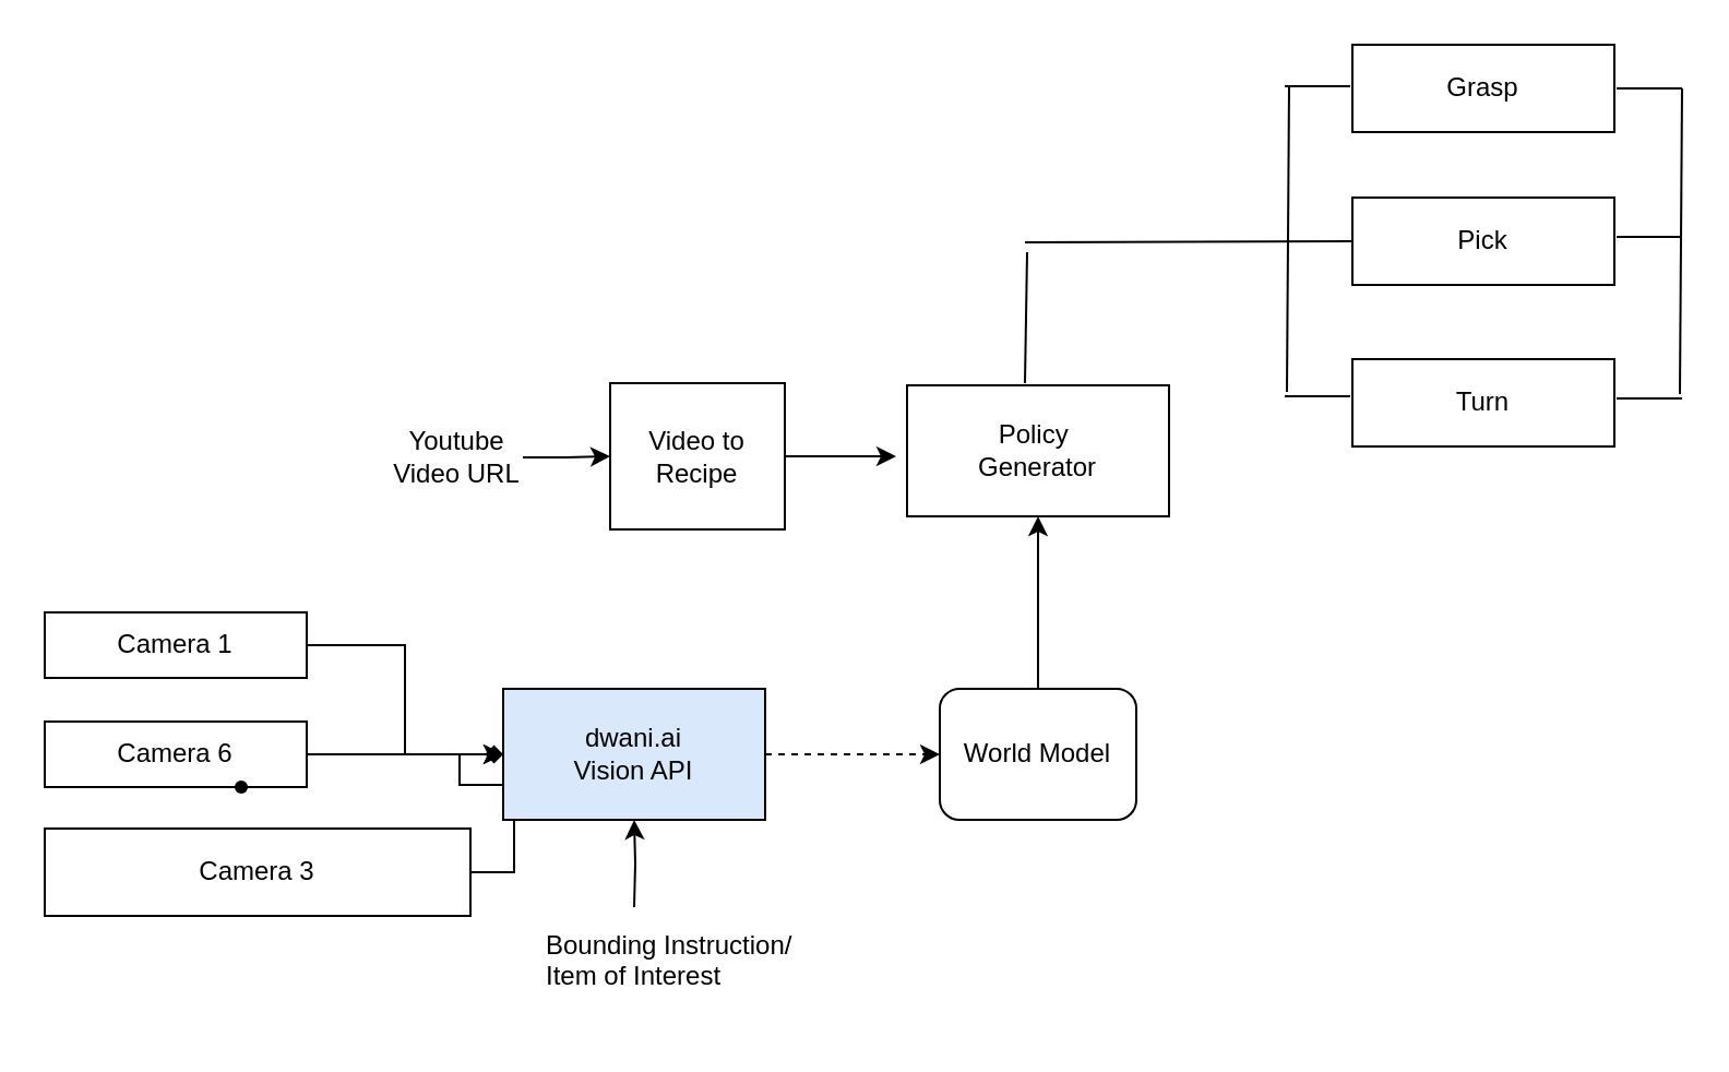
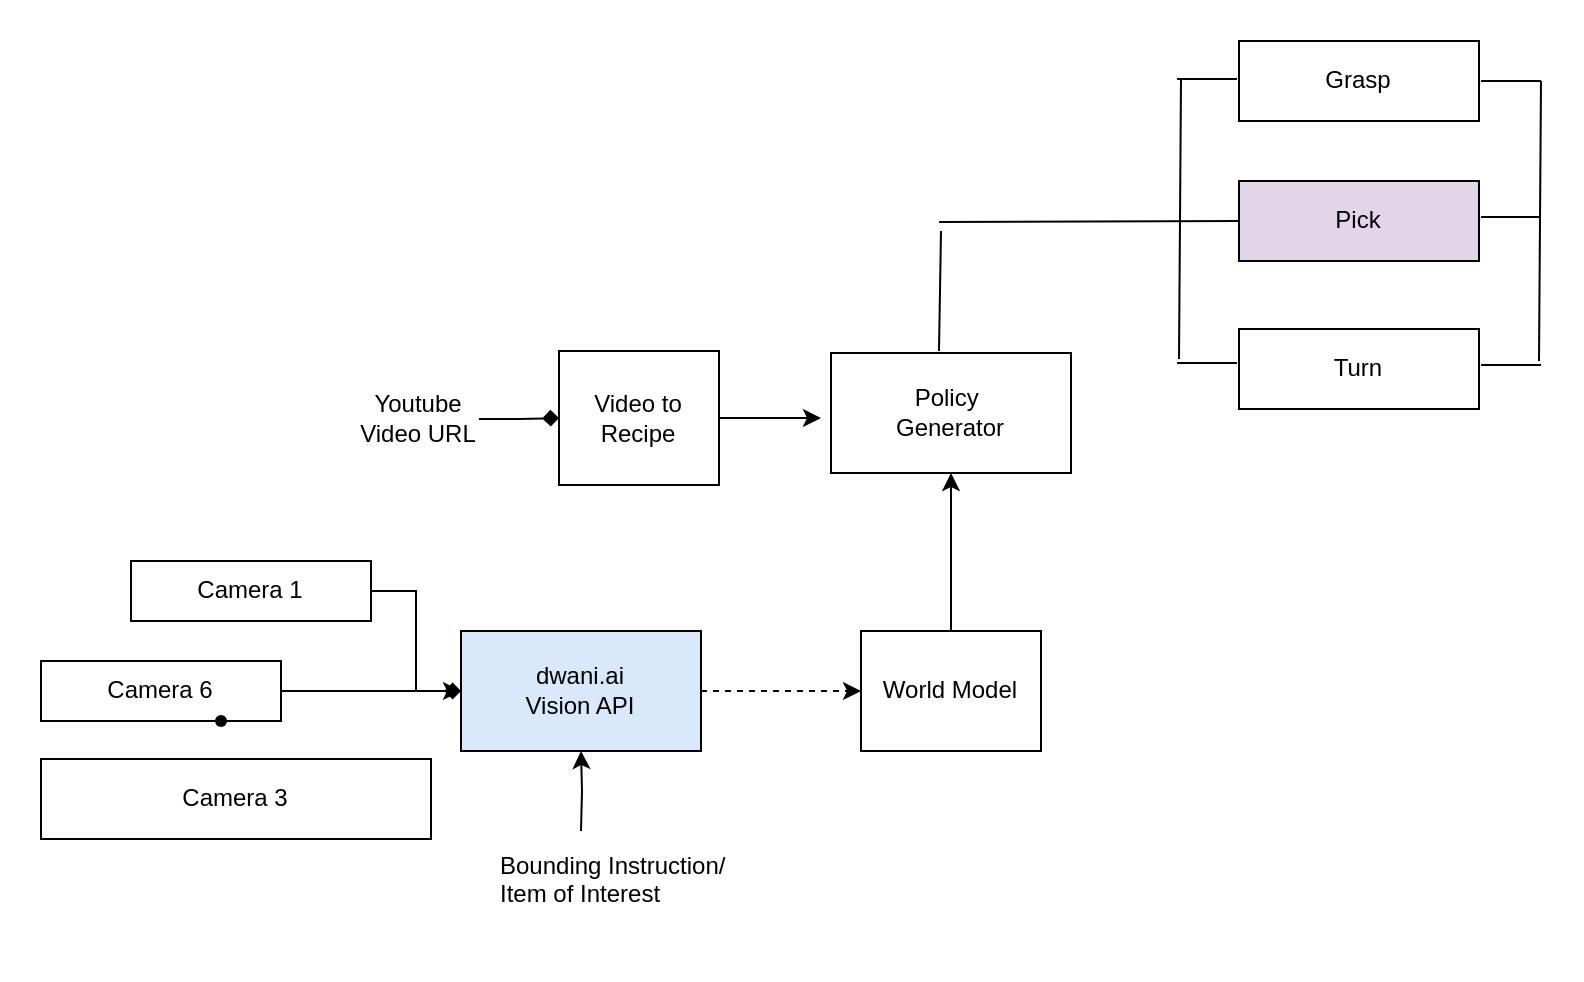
  <mxCell id="0" />
  <mxCell id="1" parent="0" />
  <mxCell id="2" style="edgeStyle=orthogonalEdgeStyle;rounded=0;orthogonalLoop=1;jettySize=auto;html=1;" edge="1" parent="1" source="3"><mxGeometry relative="1" as="geometry"><mxPoint x="410" y="208.5" as="targetPoint" /></mxGeometry></mxCell>
  <mxCell id="3" value="&lt;div&gt;Video to&lt;/div&gt;&lt;div&gt;Recipe&lt;/div&gt;" style="rounded=0;whiteSpace=wrap;html=1;" parent="1" vertex="1"><mxGeometry x="279" y="175" width="80" height="67" as="geometry" /></mxCell>
  <mxCell id="4" style="edgeStyle=orthogonalEdgeStyle;rounded=0;orthogonalLoop=1;jettySize=auto;html=1;entryX=0;entryY=0.5;entryDx=0;entryDy=0;endArrow=diamond;" edge="1" parent="1" source="5" target="11"><mxGeometry relative="1" as="geometry" /></mxCell>
- <mxCell id="5" value="Camera 1" style="rounded=0;whiteSpace=wrap;html=1;" vertex="1" parent="1"><mxGeometry x="20" y="280" width="120" height="30" as="geometry" /></mxCell>
+ <mxCell id="5" value="Camera 1" style="rounded=0;whiteSpace=wrap;html=1;" vertex="1" parent="1"><mxGeometry x="65" y="280" width="120" height="30" as="geometry" /></mxCell>
  <mxCell id="6" style="edgeStyle=orthogonalEdgeStyle;rounded=0;orthogonalLoop=1;jettySize=auto;html=1;entryX=0;entryY=0.5;entryDx=0;entryDy=0;" edge="1" parent="1" source="7" target="11"><mxGeometry relative="1" as="geometry" /></mxCell>
  <mxCell id="7" value="Camera 6" style="rounded=0;whiteSpace=wrap;html=1;" vertex="1" parent="1"><mxGeometry x="20" y="330" width="120" height="30" as="geometry" /></mxCell>
- <mxCell id="8" style="edgeStyle=orthogonalEdgeStyle;rounded=0;orthogonalLoop=1;jettySize=auto;html=1;entryX=0;entryY=0.5;entryDx=0;entryDy=0;" edge="1" parent="1" source="9" target="11"><mxGeometry relative="1" as="geometry" /></mxCell>
  <mxCell id="9" value="Camera 3" style="rounded=0;whiteSpace=wrap;html=1;" vertex="1" parent="1"><mxGeometry x="20" y="379" width="195" height="40" as="geometry" /></mxCell>
  <mxCell id="10" style="edgeStyle=orthogonalEdgeStyle;rounded=0;orthogonalLoop=1;jettySize=auto;html=1;entryX=0;entryY=0.5;entryDx=0;entryDy=0;dashed=1;" edge="1" parent="1" source="11" target="13"><mxGeometry relative="1" as="geometry" /></mxCell>
  <mxCell id="11" value="&lt;div&gt;dwani.ai&lt;/div&gt;&lt;div&gt;Vision API&lt;/div&gt;" style="rounded=0;whiteSpace=wrap;html=1;fillColor=#dae8fc;" vertex="1" parent="1"><mxGeometry x="230" y="315" width="120" height="60" as="geometry" /></mxCell>
  <mxCell id="12" style="edgeStyle=orthogonalEdgeStyle;rounded=0;orthogonalLoop=1;jettySize=auto;html=1;entryX=0.5;entryY=1;entryDx=0;entryDy=0;" edge="1" parent="1" source="13" target="17"><mxGeometry relative="1" as="geometry"><mxPoint x="470" y="205" as="targetPoint" /></mxGeometry></mxCell>
- <mxCell id="13" value="World Model" style="whiteSpace=wrap;html=1;rounded=1;" vertex="1" parent="1"><mxGeometry x="430" y="315" width="90" height="60" as="geometry" /></mxCell>
+ <mxCell id="13" value="World Model" style="rounded=0;whiteSpace=wrap;html=1;" vertex="1" parent="1"><mxGeometry x="430" y="315" width="90" height="60" as="geometry" /></mxCell>
  <mxCell id="14" style="edgeStyle=orthogonalEdgeStyle;rounded=0;orthogonalLoop=1;jettySize=auto;html=1;" edge="1" parent="1" target="11"><mxGeometry relative="1" as="geometry"><mxPoint x="290" y="415" as="sourcePoint" /></mxGeometry></mxCell>
- <mxCell id="15" style="edgeStyle=orthogonalEdgeStyle;rounded=0;orthogonalLoop=1;jettySize=auto;html=1;entryX=0;entryY=0.5;entryDx=0;entryDy=0;" edge="1" parent="1" source="16" target="3"><mxGeometry relative="1" as="geometry" /></mxCell>
+ <mxCell id="15" style="edgeStyle=orthogonalEdgeStyle;rounded=0;orthogonalLoop=1;jettySize=auto;html=1;entryX=0;entryY=0.5;entryDx=0;entryDy=0;endArrow=diamond;" edge="1" parent="1" source="16" target="3"><mxGeometry relative="1" as="geometry" /></mxCell>
  <mxCell id="16" value="Youtube Video URL" style="text;html=1;align=center;verticalAlign=middle;whiteSpace=wrap;rounded=0;" vertex="1" parent="1"><mxGeometry x="179" y="194" width="60" height="30" as="geometry" /></mxCell>
  <mxCell id="17" value="&lt;div&gt;Policy&amp;nbsp;&lt;/div&gt;&lt;div&gt;Generator&lt;/div&gt;" style="rounded=0;whiteSpace=wrap;html=1;" vertex="1" parent="1"><mxGeometry x="415" y="176" width="120" height="60" as="geometry" /></mxCell>
  <mxCell id="18" value="" style="shape=waypoint;sketch=0;size=6;pointerEvents=1;points=[];fillColor=none;resizable=0;rotatable=0;perimeter=centerPerimeter;snapToPoint=1;" vertex="1" parent="1"><mxGeometry x="100" y="350" width="20" height="20" as="geometry" /></mxCell>
  <mxCell id="19" value="&lt;div&gt;Bounding Instruction/&lt;/div&gt;&lt;div&gt;Item of Interest&lt;/div&gt;" style="text;whiteSpace=wrap;html=1;" vertex="1" parent="1"><mxGeometry x="248" y="419" width="120" height="50" as="geometry" /></mxCell>
  <mxCell id="20" value="Grasp" style="rounded=0;whiteSpace=wrap;html=1;" vertex="1" parent="1"><mxGeometry x="619" y="20" width="120" height="40" as="geometry" /></mxCell>
- <mxCell id="21" value="Pick" style="rounded=0;whiteSpace=wrap;html=1;" vertex="1" parent="1"><mxGeometry x="619" y="90" width="120" height="40" as="geometry" /></mxCell>
+ <mxCell id="21" value="Pick" style="rounded=0;whiteSpace=wrap;html=1;fillColor=#e1d5e7;" vertex="1" parent="1"><mxGeometry x="619" y="90" width="120" height="40" as="geometry" /></mxCell>
  <mxCell id="22" value="Turn" style="rounded=0;whiteSpace=wrap;html=1;" vertex="1" parent="1"><mxGeometry x="619" y="164" width="120" height="40" as="geometry" /></mxCell>
  <mxCell id="23" value="" style="endArrow=none;html=1;rounded=0;" edge="1" parent="1"><mxGeometry width="50" height="50" relative="1" as="geometry"><mxPoint x="740" y="40" as="sourcePoint" /><mxPoint x="770" y="40" as="targetPoint" /></mxGeometry></mxCell>
  <mxCell id="24" value="" style="endArrow=none;html=1;rounded=0;" edge="1" parent="1"><mxGeometry width="50" height="50" relative="1" as="geometry"><mxPoint x="740" y="108" as="sourcePoint" /><mxPoint x="770" y="108" as="targetPoint" /></mxGeometry></mxCell>
  <mxCell id="25" value="" style="endArrow=none;html=1;rounded=0;" edge="1" parent="1"><mxGeometry width="50" height="50" relative="1" as="geometry"><mxPoint x="740" y="182" as="sourcePoint" /><mxPoint x="770" y="182" as="targetPoint" /></mxGeometry></mxCell>
  <mxCell id="26" value="" style="endArrow=none;html=1;rounded=0;" edge="1" parent="1"><mxGeometry width="50" height="50" relative="1" as="geometry"><mxPoint x="770" y="40" as="sourcePoint" /><mxPoint x="769" y="180" as="targetPoint" /></mxGeometry></mxCell>
  <mxCell id="27" value="" style="endArrow=none;html=1;rounded=0;" edge="1" parent="1"><mxGeometry width="50" height="50" relative="1" as="geometry"><mxPoint x="588" y="39" as="sourcePoint" /><mxPoint x="618" y="39" as="targetPoint" /></mxGeometry></mxCell>
  <mxCell id="28" value="" style="endArrow=none;html=1;rounded=0;" edge="1" parent="1"><mxGeometry width="50" height="50" relative="1" as="geometry"><mxPoint x="588" y="181" as="sourcePoint" /><mxPoint x="618" y="181" as="targetPoint" /></mxGeometry></mxCell>
  <mxCell id="29" value="" style="endArrow=none;html=1;rounded=0;" edge="1" parent="1"><mxGeometry width="50" height="50" relative="1" as="geometry"><mxPoint x="590" y="39" as="sourcePoint" /><mxPoint x="589" y="179" as="targetPoint" /></mxGeometry></mxCell>
  <mxCell id="30" value="" style="endArrow=none;html=1;rounded=0;" edge="1" parent="1"><mxGeometry width="50" height="50" relative="1" as="geometry"><mxPoint x="470" y="115" as="sourcePoint" /><mxPoint x="469" y="175" as="targetPoint" /></mxGeometry></mxCell>
  <mxCell id="31" value="" style="endArrow=none;html=1;rounded=0;entryX=0;entryY=0.5;entryDx=0;entryDy=0;" edge="1" parent="1" target="21"><mxGeometry width="50" height="50" relative="1" as="geometry"><mxPoint x="469" y="110.5" as="sourcePoint" /><mxPoint x="526" y="109.5" as="targetPoint" /></mxGeometry></mxCell>
